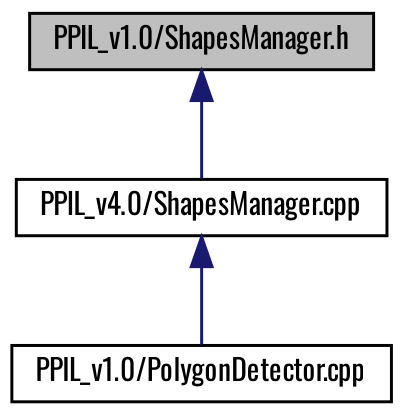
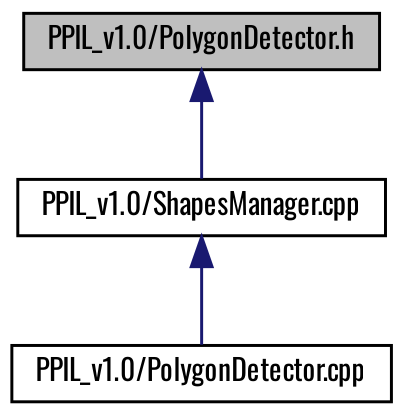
  digraph {
    fontname=Oswald
    node [color=black fillcolor=white fontname=Oswald fontsize=10 shape=record style=filled]
    edge [color=midnightblue dir=back fontname=Oswald fontsize=10 labelfontname=Helvetica labelfontsize=10 style=solid]
-   n1 [fillcolor=grey75 fontcolor=black height=0.2 label="PPIL_v1.0/ShapesManager.h" width=0.4]
-   n2 [height=0.2 label="PPIL_v4.0/ShapesManager.cpp" width=0.4]
+   n1 [fillcolor=grey75 fontcolor=black height=0.2 label="PPIL_v1.0/PolygonDetector.h" width=0.4]
+   n2 [height=0.2 label="PPIL_v1.0/ShapesManager.cpp" width=0.4]
    n3 [height=0.2 label="PPIL_v1.0/PolygonDetector.cpp" width=0.4]
    n1 -> n2
    n2 -> n3
  }
